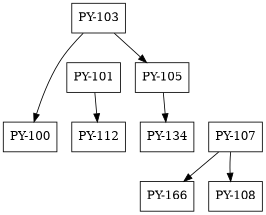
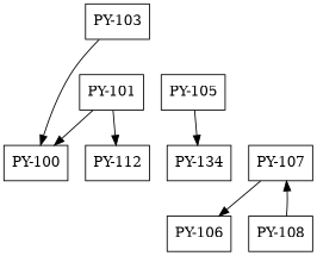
  digraph {
    node [shape=box]
    "PY-100"
    n2 [label="PY-112"]
-   "PY-106" [label="PY-166"]
+   "PY-106"
    "PY-108"
    n5 [label="PY-134"]
    "PY-107"
    "PY-101"
    "PY-105"
    "PY-103"
    x1 [style=invis width=.1]
    x2 [style=invis width=.1]
    x3 [style=invis width=.1]
    subgraph sub_1 {
      rank=same
      "PY-100"
      n2
    }
    subgraph sub_2 {
      rank=same
      "PY-106"
      "PY-108"
    }
    subgraph sub_3 {
      rank=same
      n5
      "PY-107"
    }
    subgraph sub_4 {
      rank=same
      "PY-101"
      "PY-105"
    }
    "PY-100" -> n2 [style=invis]
    "PY-106" -> "PY-108" [style=invis]
    n5 -> "PY-107" [style=invis]
    "PY-107" -> "PY-106"
-   "PY-107" -> "PY-108"
+   "PY-108" -> "PY-107"
+   "PY-101" -> "PY-100"
    "PY-101" -> n2
    "PY-101" -> "PY-105" [style=invis]
    "PY-105" -> n5
    "PY-103" -> "PY-100"
-   "PY-103" -> "PY-105"
  }
